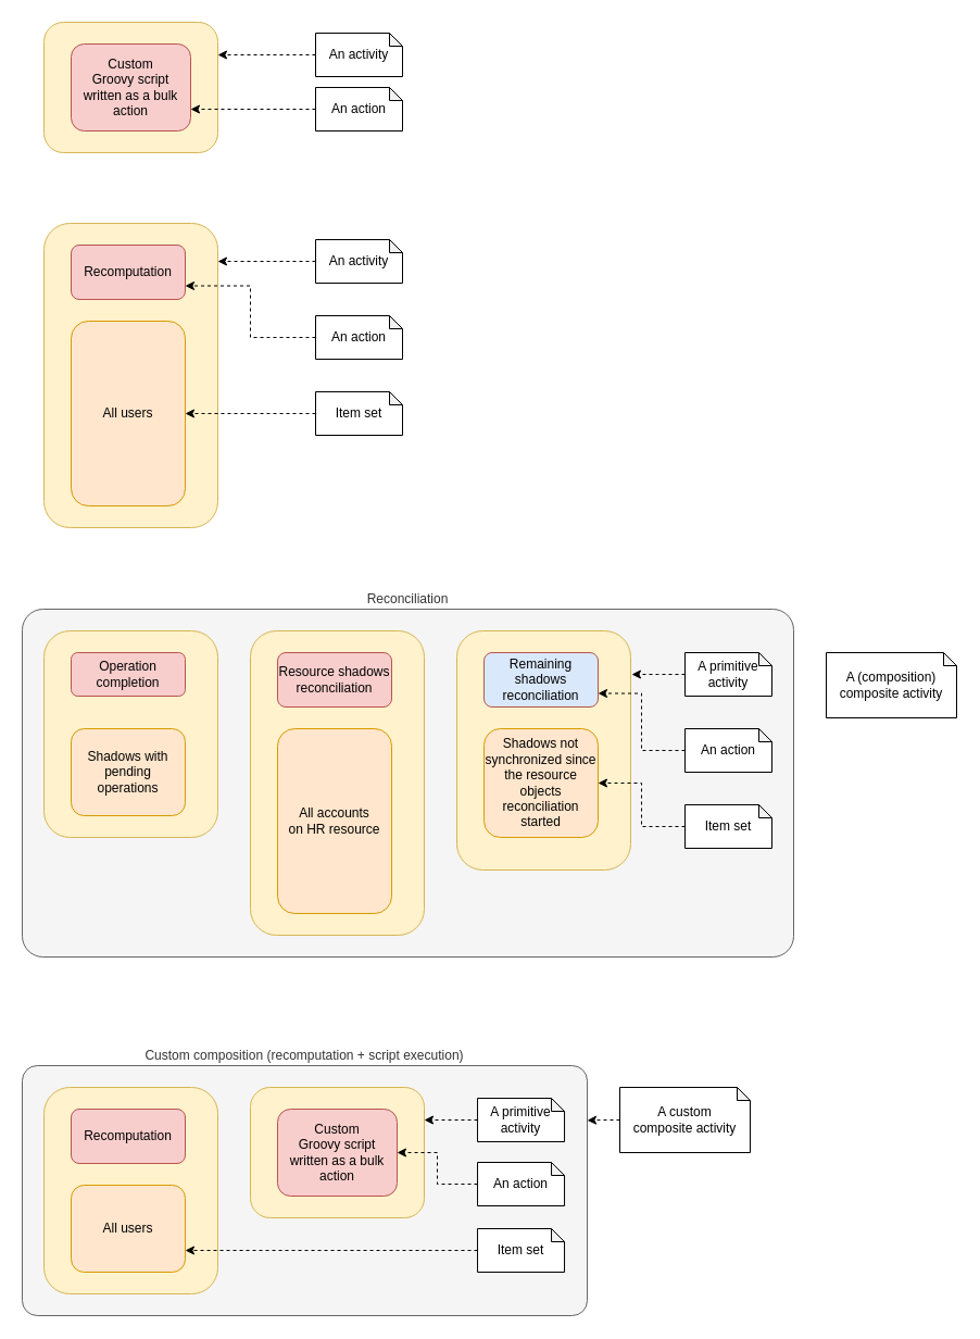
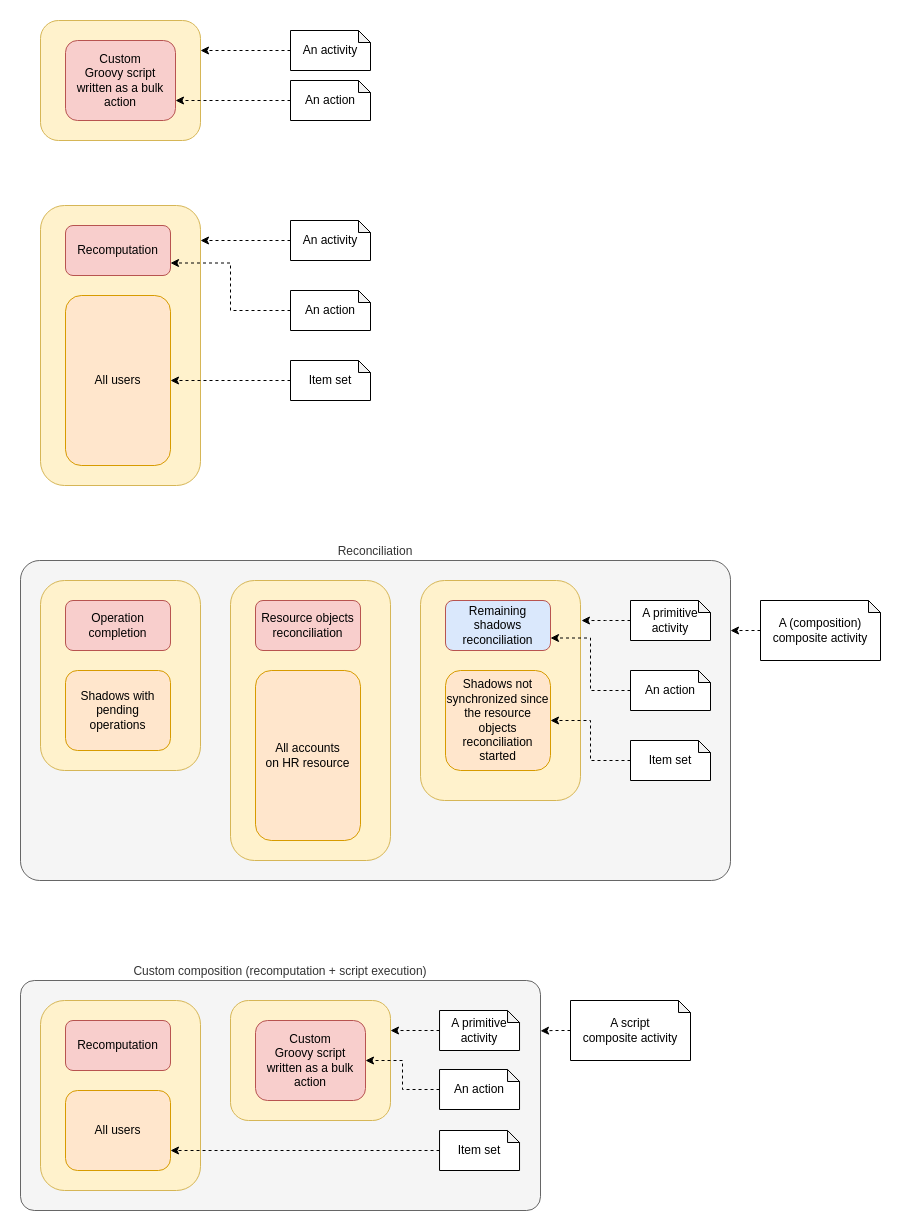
  <mxCell id="0" />
  <mxCell id="1" parent="0" />
  <mxCell id="2" value="Reconciliation" style="rounded=1;whiteSpace=wrap;html=1;fillColor=#f5f5f5;strokeColor=#666666;fontColor=#333333;arcSize=6;labelPosition=center;verticalLabelPosition=top;align=center;verticalAlign=bottom;" vertex="1" parent="1"><mxGeometry x="20" y="560" width="710" height="320" as="geometry" /></mxCell>
  <mxCell id="3" value="" style="rounded=1;whiteSpace=wrap;html=1;labelPosition=center;verticalLabelPosition=top;align=center;verticalAlign=bottom;fillColor=#fff2cc;strokeColor=#d6b656;" vertex="1" parent="1"><mxGeometry x="40" y="20" width="160" height="120" as="geometry" /></mxCell>
  <mxCell id="4" value="Custom&lt;br&gt;Groovy script written as a bulk action" style="rounded=1;whiteSpace=wrap;html=1;fillColor=#f8cecc;strokeColor=#b85450;" vertex="1" parent="1"><mxGeometry x="65" y="40" width="110" height="80" as="geometry" /></mxCell>
  <mxCell id="5" value="" style="rounded=1;whiteSpace=wrap;html=1;labelPosition=center;verticalLabelPosition=top;align=center;verticalAlign=bottom;fillColor=#fff2cc;strokeColor=#d6b656;" vertex="1" parent="1"><mxGeometry x="40" y="205" width="160" height="280" as="geometry" /></mxCell>
  <mxCell id="6" value="Recomputation" style="rounded=1;whiteSpace=wrap;html=1;fillColor=#f8cecc;strokeColor=#b85450;" vertex="1" parent="1"><mxGeometry x="65" y="225" width="105" height="50" as="geometry" /></mxCell>
  <mxCell id="7" value="All users" style="rounded=1;whiteSpace=wrap;html=1;fillColor=#ffe6cc;strokeColor=#d79b00;" vertex="1" parent="1"><mxGeometry x="65" y="295" width="105" height="170" as="geometry" /></mxCell>
  <mxCell id="8" style="edgeStyle=none;rounded=0;orthogonalLoop=1;jettySize=auto;html=1;exitX=0;exitY=0.5;exitDx=0;exitDy=0;exitPerimeter=0;entryX=1;entryY=0.25;entryDx=0;entryDy=0;dashed=1;" edge="1" parent="1" source="9" target="3"><mxGeometry relative="1" as="geometry" /></mxCell>
  <mxCell id="9" value="An activity" style="shape=note;whiteSpace=wrap;html=1;backgroundOutline=1;darkOpacity=0.05;size=12;" vertex="1" parent="1"><mxGeometry x="290" y="30" width="80" height="40" as="geometry" /></mxCell>
  <mxCell id="10" style="edgeStyle=none;rounded=0;orthogonalLoop=1;jettySize=auto;html=1;exitX=0;exitY=0.5;exitDx=0;exitDy=0;exitPerimeter=0;entryX=1;entryY=0.75;entryDx=0;entryDy=0;dashed=1;" edge="1" parent="1" source="11" target="4"><mxGeometry relative="1" as="geometry" /></mxCell>
  <mxCell id="11" value="An action" style="shape=note;whiteSpace=wrap;html=1;backgroundOutline=1;darkOpacity=0.05;size=12;" vertex="1" parent="1"><mxGeometry x="290" y="80" width="80" height="40" as="geometry" /></mxCell>
  <mxCell id="12" style="edgeStyle=none;rounded=0;orthogonalLoop=1;jettySize=auto;html=1;exitX=0;exitY=0.5;exitDx=0;exitDy=0;exitPerimeter=0;entryX=1;entryY=0.125;entryDx=0;entryDy=0;entryPerimeter=0;dashed=1;" edge="1" parent="1" source="13" target="5"><mxGeometry relative="1" as="geometry" /></mxCell>
  <mxCell id="13" value="An activity" style="shape=note;whiteSpace=wrap;html=1;backgroundOutline=1;darkOpacity=0.05;size=12;" vertex="1" parent="1"><mxGeometry x="290" y="220" width="80" height="40" as="geometry" /></mxCell>
  <mxCell id="14" style="edgeStyle=elbowEdgeStyle;rounded=0;orthogonalLoop=1;jettySize=auto;html=1;exitX=0;exitY=0.5;exitDx=0;exitDy=0;exitPerimeter=0;entryX=1;entryY=0.75;entryDx=0;entryDy=0;dashed=1;" edge="1" parent="1" source="15" target="6"><mxGeometry relative="1" as="geometry" /></mxCell>
  <mxCell id="15" value="An action" style="shape=note;whiteSpace=wrap;html=1;backgroundOutline=1;darkOpacity=0.05;size=12;" vertex="1" parent="1"><mxGeometry x="290" y="290" width="80" height="40" as="geometry" /></mxCell>
  <mxCell id="16" style="edgeStyle=elbowEdgeStyle;rounded=0;orthogonalLoop=1;jettySize=auto;elbow=vertical;html=1;dashed=1;" edge="1" parent="1" source="17" target="7"><mxGeometry relative="1" as="geometry" /></mxCell>
  <mxCell id="17" value="Item set" style="shape=note;whiteSpace=wrap;html=1;backgroundOutline=1;darkOpacity=0.05;size=12;" vertex="1" parent="1"><mxGeometry x="290" y="360" width="80" height="40" as="geometry" /></mxCell>
  <mxCell id="18" value="" style="rounded=1;whiteSpace=wrap;html=1;labelPosition=center;verticalLabelPosition=top;align=center;verticalAlign=bottom;fillColor=#fff2cc;strokeColor=#d6b656;" vertex="1" parent="1"><mxGeometry x="40" y="580" width="160" height="190" as="geometry" /></mxCell>
- <mxCell id="19" value="Operation completion" style="rounded=1;whiteSpace=wrap;html=1;fillColor=#f8cecc;strokeColor=#b85450;" vertex="1" parent="1"><mxGeometry x="65" y="600" width="105" height="40" as="geometry" /></mxCell>
+ <mxCell id="19" value="Operation completion" style="rounded=1;whiteSpace=wrap;html=1;fillColor=#f8cecc;strokeColor=#b85450;" vertex="1" parent="1"><mxGeometry x="65" y="600" width="105" height="50" as="geometry" /></mxCell>
  <mxCell id="20" value="Shadows with pending &lt;br&gt;operations" style="rounded=1;whiteSpace=wrap;html=1;fillColor=#ffe6cc;strokeColor=#d79b00;" vertex="1" parent="1"><mxGeometry x="65" y="670" width="105" height="80" as="geometry" /></mxCell>
  <mxCell id="21" value="" style="rounded=1;whiteSpace=wrap;html=1;labelPosition=center;verticalLabelPosition=top;align=center;verticalAlign=bottom;fillColor=#fff2cc;strokeColor=#d6b656;" vertex="1" parent="1"><mxGeometry x="230" y="580" width="160" height="280" as="geometry" /></mxCell>
- <mxCell id="22" value="Resource shadows reconciliation" style="rounded=1;whiteSpace=wrap;html=1;fillColor=#f8cecc;strokeColor=#b85450;" vertex="1" parent="1"><mxGeometry x="255" y="600" width="105" height="50" as="geometry" /></mxCell>
+ <mxCell id="22" value="Resource objects reconciliation" style="rounded=1;whiteSpace=wrap;html=1;fillColor=#f8cecc;strokeColor=#b85450;" vertex="1" parent="1"><mxGeometry x="255" y="600" width="105" height="50" as="geometry" /></mxCell>
  <mxCell id="23" value="All accounts &lt;br&gt;on HR resource" style="rounded=1;whiteSpace=wrap;html=1;fillColor=#ffe6cc;strokeColor=#d79b00;" vertex="1" parent="1"><mxGeometry x="255" y="670" width="105" height="170" as="geometry" /></mxCell>
  <mxCell id="24" value="" style="rounded=1;whiteSpace=wrap;html=1;labelPosition=center;verticalLabelPosition=top;align=center;verticalAlign=bottom;fillColor=#fff2cc;strokeColor=#d6b656;" vertex="1" parent="1"><mxGeometry x="420" y="580" width="160" height="220" as="geometry" /></mxCell>
  <mxCell id="25" value="Remaining shadows reconciliation" style="rounded=1;whiteSpace=wrap;html=1;fillColor=#dae8fc;strokeColor=#b85450;" vertex="1" parent="1"><mxGeometry x="445" y="600" width="105" height="50" as="geometry" /></mxCell>
  <mxCell id="26" value="Shadows not synchronized since the resource objects reconciliation started" style="rounded=1;whiteSpace=wrap;html=1;fillColor=#ffe6cc;strokeColor=#d79b00;" vertex="1" parent="1"><mxGeometry x="445" y="670" width="105" height="100" as="geometry" /></mxCell>
  <mxCell id="27" style="edgeStyle=elbowEdgeStyle;rounded=0;orthogonalLoop=1;jettySize=auto;html=1;exitX=0;exitY=0.5;exitDx=0;exitDy=0;exitPerimeter=0;entryX=1.006;entryY=0.182;entryDx=0;entryDy=0;entryPerimeter=0;dashed=1;" edge="1" parent="1" source="28" target="24"><mxGeometry relative="1" as="geometry" /></mxCell>
  <mxCell id="28" value="A primitive activity" style="shape=note;whiteSpace=wrap;html=1;backgroundOutline=1;darkOpacity=0.05;size=12;" vertex="1" parent="1"><mxGeometry x="630" y="600" width="80" height="40" as="geometry" /></mxCell>
  <mxCell id="29" style="edgeStyle=elbowEdgeStyle;rounded=0;orthogonalLoop=1;jettySize=auto;html=1;exitX=0;exitY=0.5;exitDx=0;exitDy=0;exitPerimeter=0;entryX=1;entryY=0.75;entryDx=0;entryDy=0;dashed=1;" edge="1" parent="1" source="30" target="25"><mxGeometry relative="1" as="geometry" /></mxCell>
  <mxCell id="30" value="An action" style="shape=note;whiteSpace=wrap;html=1;backgroundOutline=1;darkOpacity=0.05;size=12;" vertex="1" parent="1"><mxGeometry x="630" y="670" width="80" height="40" as="geometry" /></mxCell>
  <mxCell id="31" value="" style="edgeStyle=elbowEdgeStyle;rounded=0;orthogonalLoop=1;jettySize=auto;html=1;dashed=1;" edge="1" parent="1" source="32" target="26"><mxGeometry relative="1" as="geometry" /></mxCell>
  <mxCell id="32" value="Item set" style="shape=note;whiteSpace=wrap;html=1;backgroundOutline=1;darkOpacity=0.05;size=12;" vertex="1" parent="1"><mxGeometry x="630" y="740" width="80" height="40" as="geometry" /></mxCell>
+ <mxCell id="33" style="edgeStyle=elbowEdgeStyle;rounded=0;orthogonalLoop=1;jettySize=auto;html=1;entryX=1;entryY=0.219;entryDx=0;entryDy=0;entryPerimeter=0;dashed=1;" edge="1" parent="1" source="34" target="2"><mxGeometry relative="1" as="geometry" /></mxCell>
  <mxCell id="34" value="A (composition) composite activity" style="shape=note;whiteSpace=wrap;html=1;backgroundOutline=1;darkOpacity=0.05;size=12;" vertex="1" parent="1"><mxGeometry x="760" y="600" width="120" height="60" as="geometry" /></mxCell>
  <mxCell id="35" value="Custom composition (recomputation + script execution)" style="rounded=1;whiteSpace=wrap;html=1;fillColor=#f5f5f5;strokeColor=#666666;fontColor=#333333;arcSize=6;labelPosition=center;verticalLabelPosition=top;align=center;verticalAlign=bottom;" vertex="1" parent="1"><mxGeometry x="20" y="980" width="520" height="230" as="geometry" /></mxCell>
  <mxCell id="36" value="" style="rounded=1;whiteSpace=wrap;html=1;labelPosition=center;verticalLabelPosition=top;align=center;verticalAlign=bottom;fillColor=#fff2cc;strokeColor=#d6b656;" vertex="1" parent="1"><mxGeometry x="40" y="1000" width="160" height="190" as="geometry" /></mxCell>
  <mxCell id="37" value="Recomputation" style="rounded=1;whiteSpace=wrap;html=1;fillColor=#f8cecc;strokeColor=#b85450;" vertex="1" parent="1"><mxGeometry x="65" y="1020" width="105" height="50" as="geometry" /></mxCell>
  <mxCell id="38" value="All users" style="rounded=1;whiteSpace=wrap;html=1;fillColor=#ffe6cc;strokeColor=#d79b00;" vertex="1" parent="1"><mxGeometry x="65" y="1090" width="105" height="80" as="geometry" /></mxCell>
  <mxCell id="39" value="" style="rounded=1;whiteSpace=wrap;html=1;labelPosition=center;verticalLabelPosition=top;align=center;verticalAlign=bottom;fillColor=#fff2cc;strokeColor=#d6b656;" vertex="1" parent="1"><mxGeometry x="230" y="1000" width="160" height="120" as="geometry" /></mxCell>
  <mxCell id="40" style="edgeStyle=elbowEdgeStyle;rounded=0;orthogonalLoop=1;jettySize=auto;html=1;exitX=0;exitY=0.5;exitDx=0;exitDy=0;exitPerimeter=0;entryX=1.006;entryY=0.182;entryDx=0;entryDy=0;entryPerimeter=0;dashed=1;" edge="1" parent="1" source="41"><mxGeometry relative="1" as="geometry"><mxPoint x="390" y="1030.04" as="targetPoint" /></mxGeometry></mxCell>
  <mxCell id="41" value="A primitive activity" style="shape=note;whiteSpace=wrap;html=1;backgroundOutline=1;darkOpacity=0.05;size=12;" vertex="1" parent="1"><mxGeometry x="439.04" y="1010" width="80" height="40" as="geometry" /></mxCell>
  <mxCell id="42" style="edgeStyle=elbowEdgeStyle;rounded=0;orthogonalLoop=1;jettySize=auto;html=1;exitX=0;exitY=0.5;exitDx=0;exitDy=0;exitPerimeter=0;dashed=1;" edge="1" parent="1" source="43" target="48"><mxGeometry relative="1" as="geometry"><mxPoint x="550" y="1057.5" as="targetPoint" /></mxGeometry></mxCell>
  <mxCell id="43" value="An action" style="shape=note;whiteSpace=wrap;html=1;backgroundOutline=1;darkOpacity=0.05;size=12;" vertex="1" parent="1"><mxGeometry x="439.04" y="1069" width="80" height="40" as="geometry" /></mxCell>
  <mxCell id="44" value="" style="edgeStyle=elbowEdgeStyle;rounded=0;orthogonalLoop=1;jettySize=auto;html=1;dashed=1;" edge="1" parent="1" source="45" target="38"><mxGeometry relative="1" as="geometry"><mxPoint x="550" y="1140" as="targetPoint" /><Array as="points"><mxPoint x="350" y="1150" /></Array></mxGeometry></mxCell>
  <mxCell id="45" value="Item set" style="shape=note;whiteSpace=wrap;html=1;backgroundOutline=1;darkOpacity=0.05;size=12;" vertex="1" parent="1"><mxGeometry x="439.04" y="1130" width="80" height="40" as="geometry" /></mxCell>
  <mxCell id="46" style="edgeStyle=elbowEdgeStyle;rounded=0;orthogonalLoop=1;jettySize=auto;html=1;entryX=1;entryY=0.219;entryDx=0;entryDy=0;entryPerimeter=0;dashed=1;" edge="1" parent="1" source="47" target="35"><mxGeometry relative="1" as="geometry" /></mxCell>
- <mxCell id="47" value="A custom &lt;br&gt;composite activity" style="shape=note;whiteSpace=wrap;html=1;backgroundOutline=1;darkOpacity=0.05;size=12;" vertex="1" parent="1"><mxGeometry x="570" y="1000" width="120" height="60" as="geometry" /></mxCell>
+ <mxCell id="47" value="A script &lt;br&gt;composite activity" style="shape=note;whiteSpace=wrap;html=1;backgroundOutline=1;darkOpacity=0.05;size=12;" vertex="1" parent="1"><mxGeometry x="570" y="1000" width="120" height="60" as="geometry" /></mxCell>
  <mxCell id="48" value="Custom&lt;br&gt;Groovy script written as a bulk action" style="rounded=1;whiteSpace=wrap;html=1;fillColor=#f8cecc;strokeColor=#b85450;" vertex="1" parent="1"><mxGeometry x="255" y="1020" width="110" height="80" as="geometry" /></mxCell>
